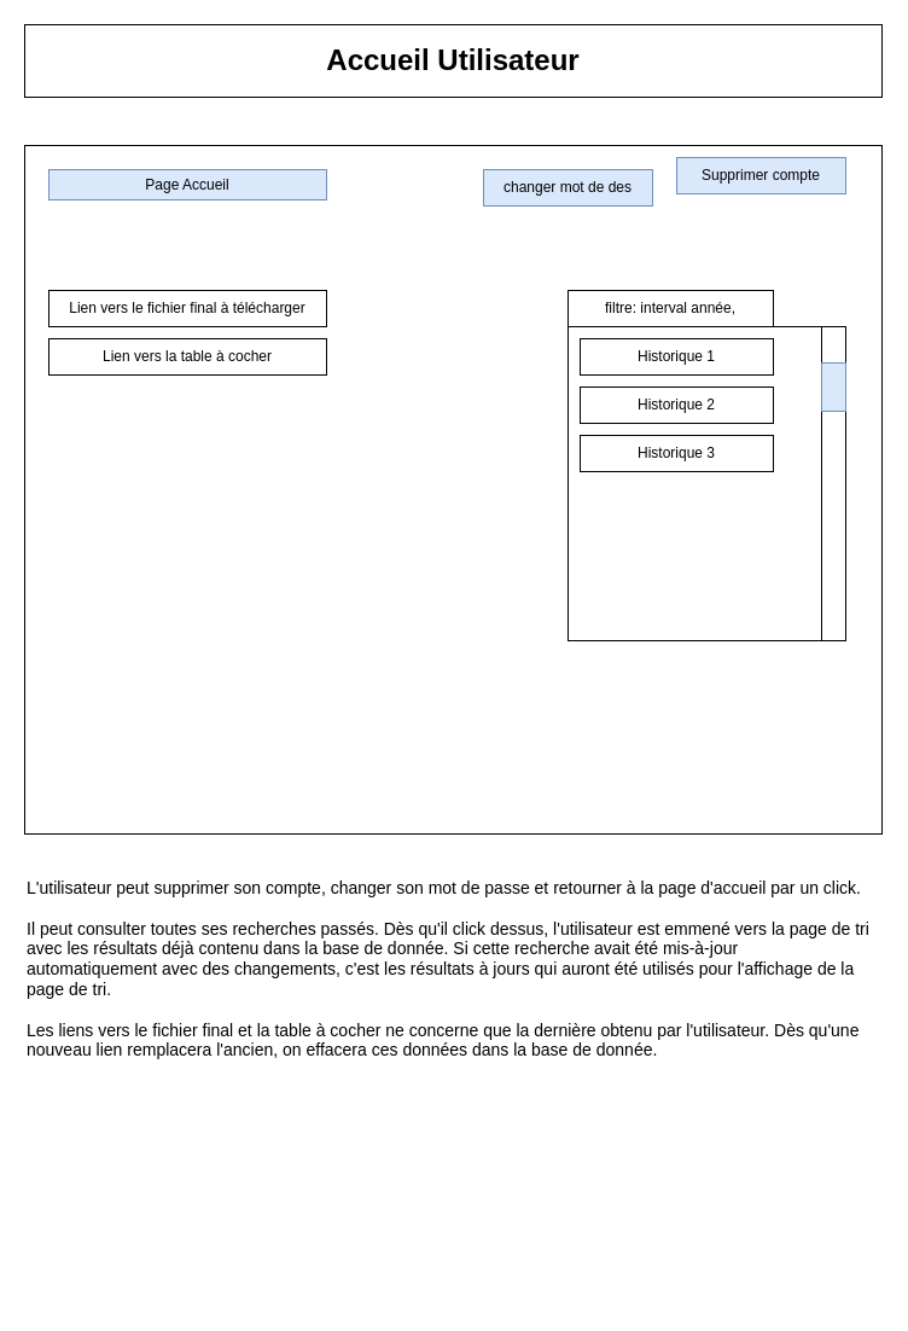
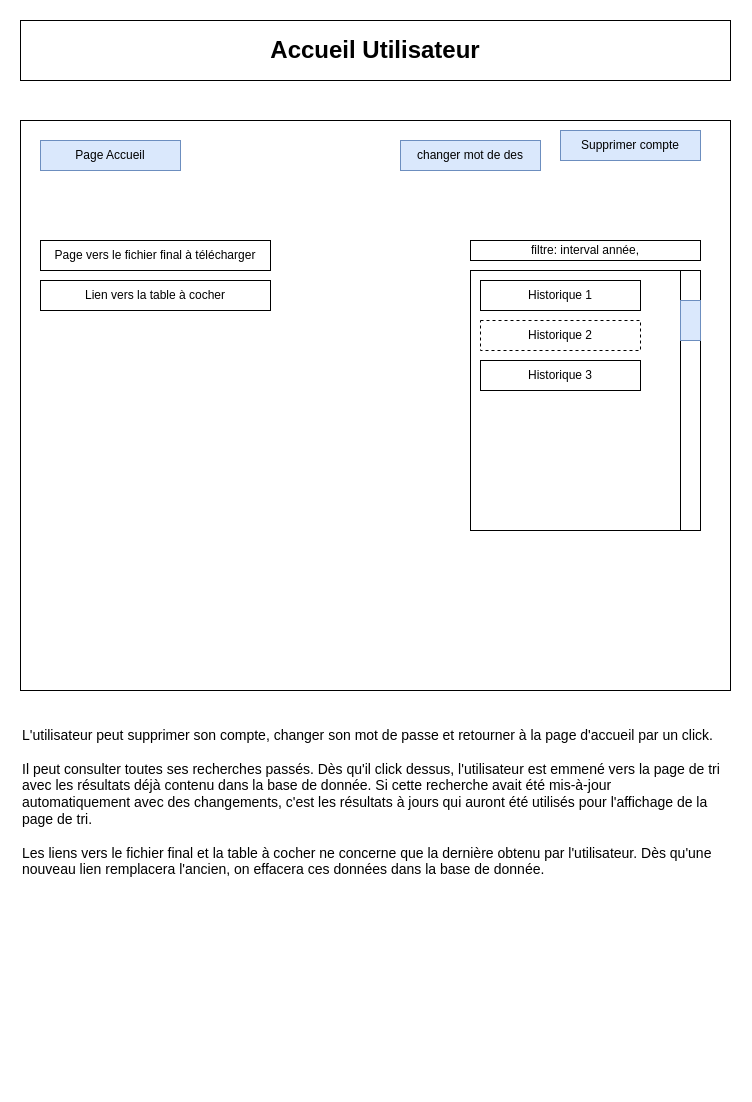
  <mxCell id="0" />
  <mxCell id="1" parent="0" />
  <mxCell id="2" value="&lt;b&gt;&lt;font style=&quot;font-size: 24px&quot;&gt;Accueil Utilisateur&lt;/font&gt;&lt;/b&gt;" style="rounded=0;whiteSpace=wrap;html=1;" vertex="1" parent="1"><mxGeometry x="20" y="20" width="710" height="60" as="geometry" /></mxCell>
  <mxCell id="3" value="" style="rounded=0;whiteSpace=wrap;html=1;" vertex="1" parent="1"><mxGeometry x="20" y="120" width="710" height="570" as="geometry" /></mxCell>
  <mxCell id="4" value="Supprimer compte" style="rounded=0;whiteSpace=wrap;html=1;fillColor=#dae8fc;strokeColor=#6c8ebf;" vertex="1" parent="1"><mxGeometry x="560" y="130" width="140" height="30" as="geometry" /></mxCell>
  <mxCell id="5" value="changer mot de des" style="rounded=0;whiteSpace=wrap;html=1;fillColor=#dae8fc;strokeColor=#6c8ebf;" vertex="1" parent="1"><mxGeometry x="400" y="140" width="140" height="30" as="geometry" /></mxCell>
  <mxCell id="6" value="" style="rounded=0;whiteSpace=wrap;html=1;" vertex="1" parent="1"><mxGeometry x="470" y="270" width="230" height="260" as="geometry" /></mxCell>
  <mxCell id="7" value="Historique 1" style="rounded=0;whiteSpace=wrap;html=1;" vertex="1" parent="1"><mxGeometry x="480" y="280" width="160" height="30" as="geometry" /></mxCell>
  <mxCell id="8" value="" style="rounded=0;whiteSpace=wrap;html=1;" vertex="1" parent="1"><mxGeometry x="680" y="270" width="20" height="260" as="geometry" /></mxCell>
  <mxCell id="9" value="" style="rounded=0;whiteSpace=wrap;html=1;fillColor=#dae8fc;strokeColor=#6c8ebf;" vertex="1" parent="1"><mxGeometry x="680" y="300" width="20" height="40" as="geometry" /></mxCell>
- <mxCell id="10" value="Historique 2" style="rounded=0;whiteSpace=wrap;html=1;" vertex="1" parent="1"><mxGeometry x="480" y="320" width="160" height="30" as="geometry" /></mxCell>
+ <mxCell id="10" value="Historique 2" style="rounded=0;whiteSpace=wrap;html=1;dashed=1;" vertex="1" parent="1"><mxGeometry x="480" y="320" width="160" height="30" as="geometry" /></mxCell>
  <mxCell id="11" value="Historique 3" style="rounded=0;whiteSpace=wrap;html=1;" vertex="1" parent="1"><mxGeometry x="480" y="360" width="160" height="30" as="geometry" /></mxCell>
- <mxCell id="12" value="filtre: interval année," style="rounded=0;whiteSpace=wrap;html=1;" vertex="1" parent="1"><mxGeometry x="470" y="240" width="170" height="30" as="geometry" /></mxCell>
- <mxCell id="13" value="Lien vers le fichier final à télécharger" style="rounded=0;whiteSpace=wrap;html=1;" vertex="1" parent="1"><mxGeometry x="40" y="240" width="230" height="30" as="geometry" /></mxCell>
+ <mxCell id="12" value="filtre: interval année," style="rounded=0;whiteSpace=wrap;html=1;" vertex="1" parent="1"><mxGeometry x="470" y="240" width="230" height="20" as="geometry" /></mxCell>
+ <mxCell id="13" value="Page vers le fichier final à télécharger" style="rounded=0;whiteSpace=wrap;html=1;" vertex="1" parent="1"><mxGeometry x="40" y="240" width="230" height="30" as="geometry" /></mxCell>
  <mxCell id="14" value="Lien vers la table à cocher" style="rounded=0;whiteSpace=wrap;html=1;" vertex="1" parent="1"><mxGeometry x="40" y="280" width="230" height="30" as="geometry" /></mxCell>
- <mxCell id="15" value="Page Accueil" style="rounded=0;whiteSpace=wrap;html=1;fillColor=#dae8fc;strokeColor=#6c8ebf;" vertex="1" parent="1"><mxGeometry x="40" y="140" width="230" height="25" as="geometry" /></mxCell>
+ <mxCell id="15" value="Page Accueil" style="rounded=0;whiteSpace=wrap;html=1;fillColor=#dae8fc;strokeColor=#6c8ebf;" vertex="1" parent="1"><mxGeometry x="40" y="140" width="140" height="30" as="geometry" /></mxCell>
  <mxCell id="16" value="L'utilisateur peut supprimer son compte, changer son mot de passe et retourner à la page d'accueil par un click.&lt;br&gt;&lt;br&gt;Il peut consulter toutes ses recherches passés. Dès qu'il click dessus, l'utilisateur est emmené vers la page de tri avec les résultats déjà contenu dans la base de donnée. Si cette recherche avait été mis-à-jour automatiquement avec des changements, c'est les résultats à jours qui auront été utilisés pour l'affichage de la page de tri.&lt;br&gt;&lt;br&gt;Les liens vers le fichier final et la table à cocher ne concerne que la dernière obtenu par l'utilisateur. Dès qu'une nouveau lien remplacera l'ancien, on effacera ces données dans la base de donnée." style="text;html=1;strokeColor=none;fillColor=none;align=left;verticalAlign=top;whiteSpace=wrap;rounded=0;fontSize=14;" vertex="1" parent="1"><mxGeometry x="20" y="720" width="700" height="360" as="geometry" /></mxCell>
